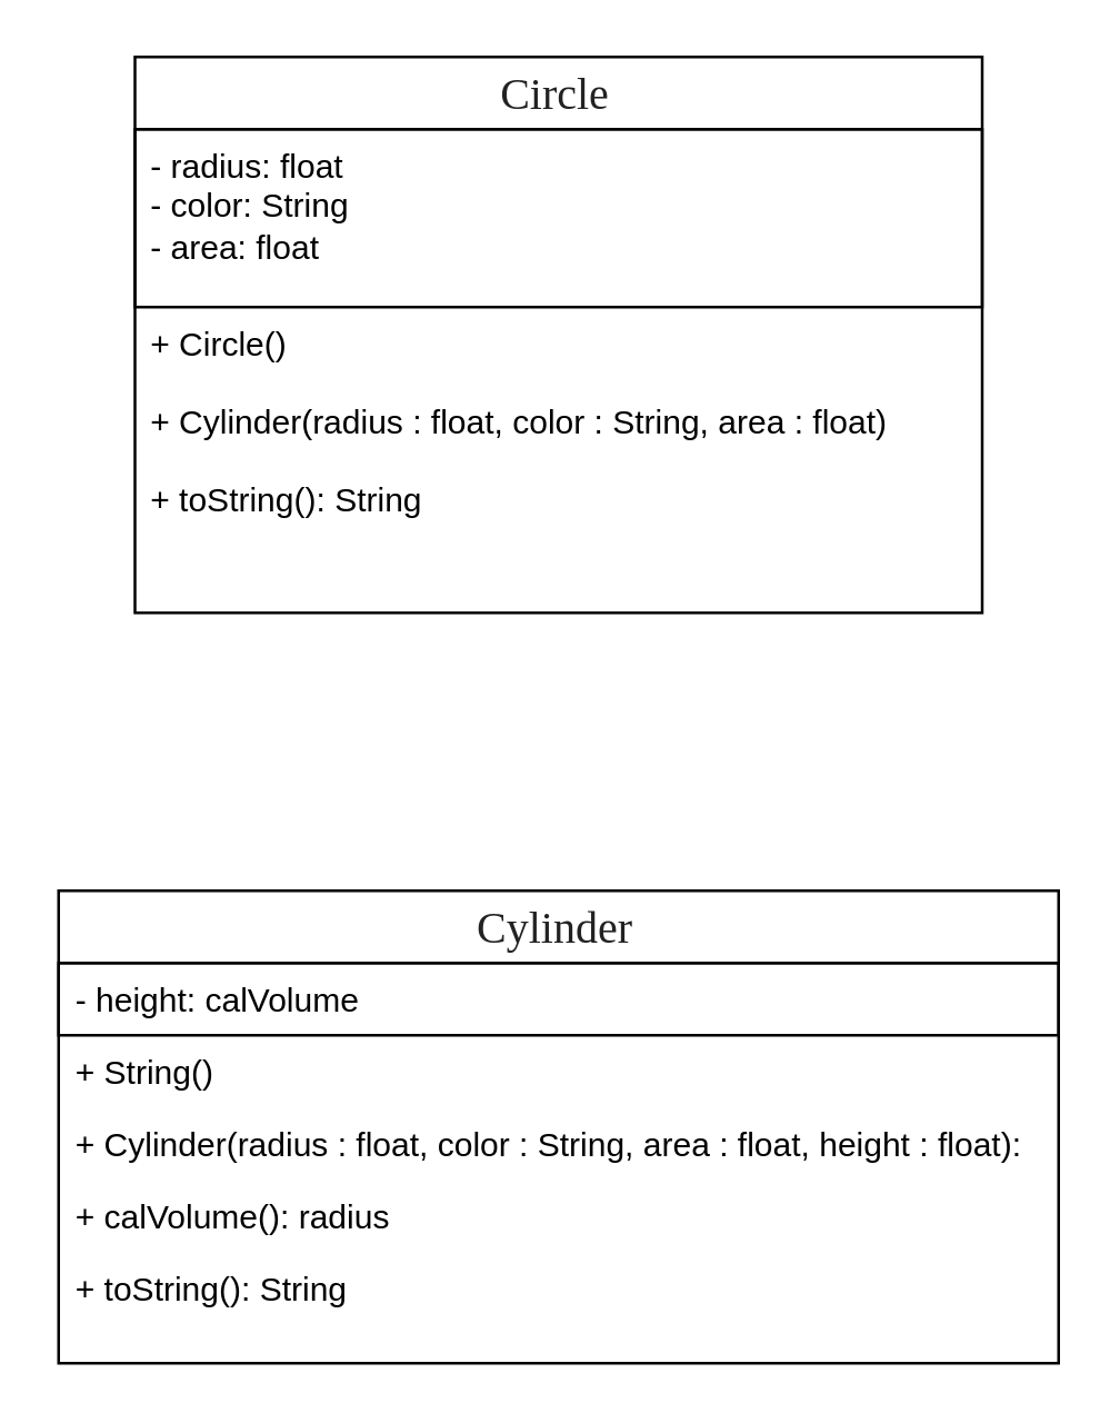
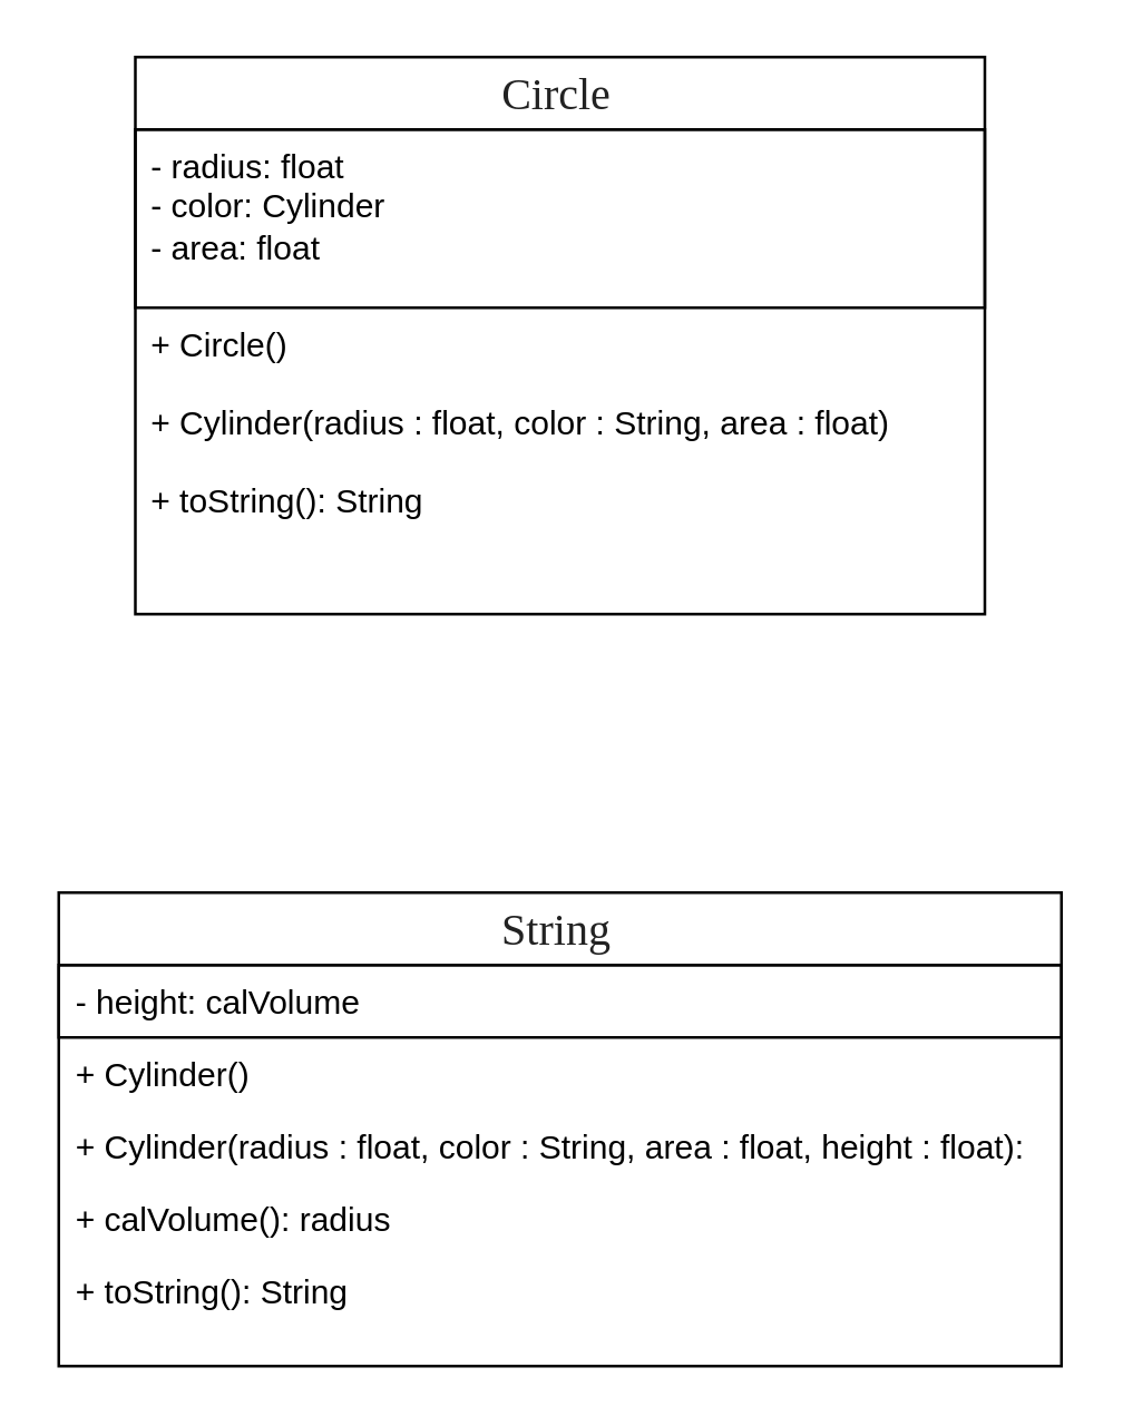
  <mxCell id="0" />
  <mxCell id="1" parent="0" />
- <mxCell id="2" value="&lt;span style=&quot;color: rgb(34, 34, 34); font-family: &amp;quot;Roboto Flex&amp;quot;; font-size: 16px; text-align: left; text-wrap: wrap; background-color: rgb(255, 255, 255);&quot;&gt;Cylinder&amp;nbsp;&lt;/span&gt;" style="swimlane;html=1;fontStyle=0;childLayout=stackLayout;horizontal=1;startSize=26;fillColor=none;horizontalStack=0;resizeParent=1;resizeLast=0;collapsible=1;marginBottom=0;swimlaneFillColor=#ffffff;rounded=0;shadow=0;comic=0;labelBackgroundColor=none;strokeWidth=1;fontFamily=Verdana;fontSize=10;align=center;" parent="1" vertex="1"><mxGeometry x="20.5" y="320" width="360" height="170" as="geometry" /></mxCell>
+ <mxCell id="2" value="&lt;span style=&quot;color: rgb(34, 34, 34); font-family: &amp;quot;Roboto Flex&amp;quot;; font-size: 16px; text-align: left; text-wrap: wrap; background-color: rgb(255, 255, 255);&quot;&gt;String&amp;nbsp;&lt;/span&gt;" style="swimlane;html=1;fontStyle=0;childLayout=stackLayout;horizontal=1;startSize=26;fillColor=none;horizontalStack=0;resizeParent=1;resizeLast=0;collapsible=1;marginBottom=0;swimlaneFillColor=#ffffff;rounded=0;shadow=0;comic=0;labelBackgroundColor=none;strokeWidth=1;fontFamily=Verdana;fontSize=10;align=center;" parent="1" vertex="1"><mxGeometry x="20.5" y="320" width="360" height="170" as="geometry" /></mxCell>
  <mxCell id="3" value="- height: calVolume" style="text;html=1;strokeColor=#000000;fillColor=none;align=left;verticalAlign=top;spacingLeft=4;spacingRight=4;whiteSpace=wrap;overflow=hidden;rotatable=0;points=[[0,0.5],[1,0.5]];portConstraint=eastwest;" parent="2" vertex="1"><mxGeometry y="26" width="360" height="26" as="geometry" /></mxCell>
- <mxCell id="4" value="+ String()" style="text;html=1;strokeColor=none;fillColor=none;align=left;verticalAlign=top;spacingLeft=4;spacingRight=4;whiteSpace=wrap;overflow=hidden;rotatable=0;points=[[0,0.5],[1,0.5]];portConstraint=eastwest;" parent="2" vertex="1"><mxGeometry y="52" width="360" height="26" as="geometry" /></mxCell>
+ <mxCell id="4" value="+ Cylinder()" style="text;html=1;strokeColor=none;fillColor=none;align=left;verticalAlign=top;spacingLeft=4;spacingRight=4;whiteSpace=wrap;overflow=hidden;rotatable=0;points=[[0,0.5],[1,0.5]];portConstraint=eastwest;" parent="2" vertex="1"><mxGeometry y="52" width="360" height="26" as="geometry" /></mxCell>
  <mxCell id="5" value="+ Cylinder(radius : float, color : String, area : float, height : float):" style="text;html=1;strokeColor=none;fillColor=none;align=left;verticalAlign=top;spacingLeft=4;spacingRight=4;whiteSpace=wrap;overflow=hidden;rotatable=0;points=[[0,0.5],[1,0.5]];portConstraint=eastwest;" vertex="1" parent="2"><mxGeometry y="78" width="360" height="26" as="geometry" /></mxCell>
  <mxCell id="6" value="+ calVolume(): radius" style="text;html=1;strokeColor=none;fillColor=none;align=left;verticalAlign=top;spacingLeft=4;spacingRight=4;whiteSpace=wrap;overflow=hidden;rotatable=0;points=[[0,0.5],[1,0.5]];portConstraint=eastwest;" vertex="1" parent="2"><mxGeometry y="104" width="360" height="26" as="geometry" /></mxCell>
  <mxCell id="7" value="+ toString(): String" style="text;html=1;strokeColor=none;fillColor=none;align=left;verticalAlign=top;spacingLeft=4;spacingRight=4;whiteSpace=wrap;overflow=hidden;rotatable=0;points=[[0,0.5],[1,0.5]];portConstraint=eastwest;" parent="2" vertex="1"><mxGeometry y="130" width="360" height="26" as="geometry" /></mxCell>
  <mxCell id="8" value="&lt;span style=&quot;color: rgb(34, 34, 34); font-family: &amp;quot;Roboto Flex&amp;quot;; font-size: 16px; text-align: left; text-wrap: wrap; background-color: rgb(255, 255, 255);&quot;&gt;Circle&amp;nbsp;&lt;/span&gt;" style="swimlane;html=1;fontStyle=0;childLayout=stackLayout;horizontal=1;startSize=26;fillColor=none;horizontalStack=0;resizeParent=1;resizeLast=0;collapsible=1;marginBottom=0;swimlaneFillColor=#ffffff;rounded=0;shadow=0;comic=0;labelBackgroundColor=none;strokeWidth=1;fontFamily=Verdana;fontSize=10;align=center;" parent="1" vertex="1"><mxGeometry x="48" y="20" width="305" height="200" as="geometry" /></mxCell>
- <mxCell id="9" value="- radius: float&lt;div&gt;- color: String&lt;/div&gt;&lt;div&gt;- area: float&lt;br&gt;&lt;/div&gt;" style="text;html=1;strokeColor=#000000;fillColor=none;align=left;verticalAlign=top;spacingLeft=4;spacingRight=4;whiteSpace=wrap;overflow=hidden;rotatable=0;points=[[0,0.5],[1,0.5]];portConstraint=eastwest;" parent="8" vertex="1"><mxGeometry y="26" width="305" height="64" as="geometry" /></mxCell>
+ <mxCell id="9" value="- radius: float&lt;div&gt;- color: Cylinder&lt;/div&gt;&lt;div&gt;- area: float&lt;br&gt;&lt;/div&gt;" style="text;html=1;strokeColor=#000000;fillColor=none;align=left;verticalAlign=top;spacingLeft=4;spacingRight=4;whiteSpace=wrap;overflow=hidden;rotatable=0;points=[[0,0.5],[1,0.5]];portConstraint=eastwest;" parent="8" vertex="1"><mxGeometry y="26" width="305" height="64" as="geometry" /></mxCell>
  <mxCell id="10" value="+ Circle()&amp;nbsp;" style="text;html=1;strokeColor=none;fillColor=none;align=left;verticalAlign=top;spacingLeft=4;spacingRight=4;whiteSpace=wrap;overflow=hidden;rotatable=0;points=[[0,0.5],[1,0.5]];portConstraint=eastwest;" vertex="1" parent="8"><mxGeometry y="90" width="305" height="28" as="geometry" /></mxCell>
  <mxCell id="11" value="+ Cylinder(radius : float, color : String, area : float)" style="text;html=1;strokeColor=none;fillColor=none;align=left;verticalAlign=top;spacingLeft=4;spacingRight=4;whiteSpace=wrap;overflow=hidden;rotatable=0;points=[[0,0.5],[1,0.5]];portConstraint=eastwest;" vertex="1" parent="8"><mxGeometry y="118" width="305" height="28" as="geometry" /></mxCell>
  <mxCell id="12" value="+ toString(): String&amp;nbsp;" style="text;html=1;strokeColor=none;fillColor=none;align=left;verticalAlign=top;spacingLeft=4;spacingRight=4;whiteSpace=wrap;overflow=hidden;rotatable=0;points=[[0,0.5],[1,0.5]];portConstraint=eastwest;" vertex="1" parent="8"><mxGeometry y="146" width="305" height="28" as="geometry" /></mxCell>
